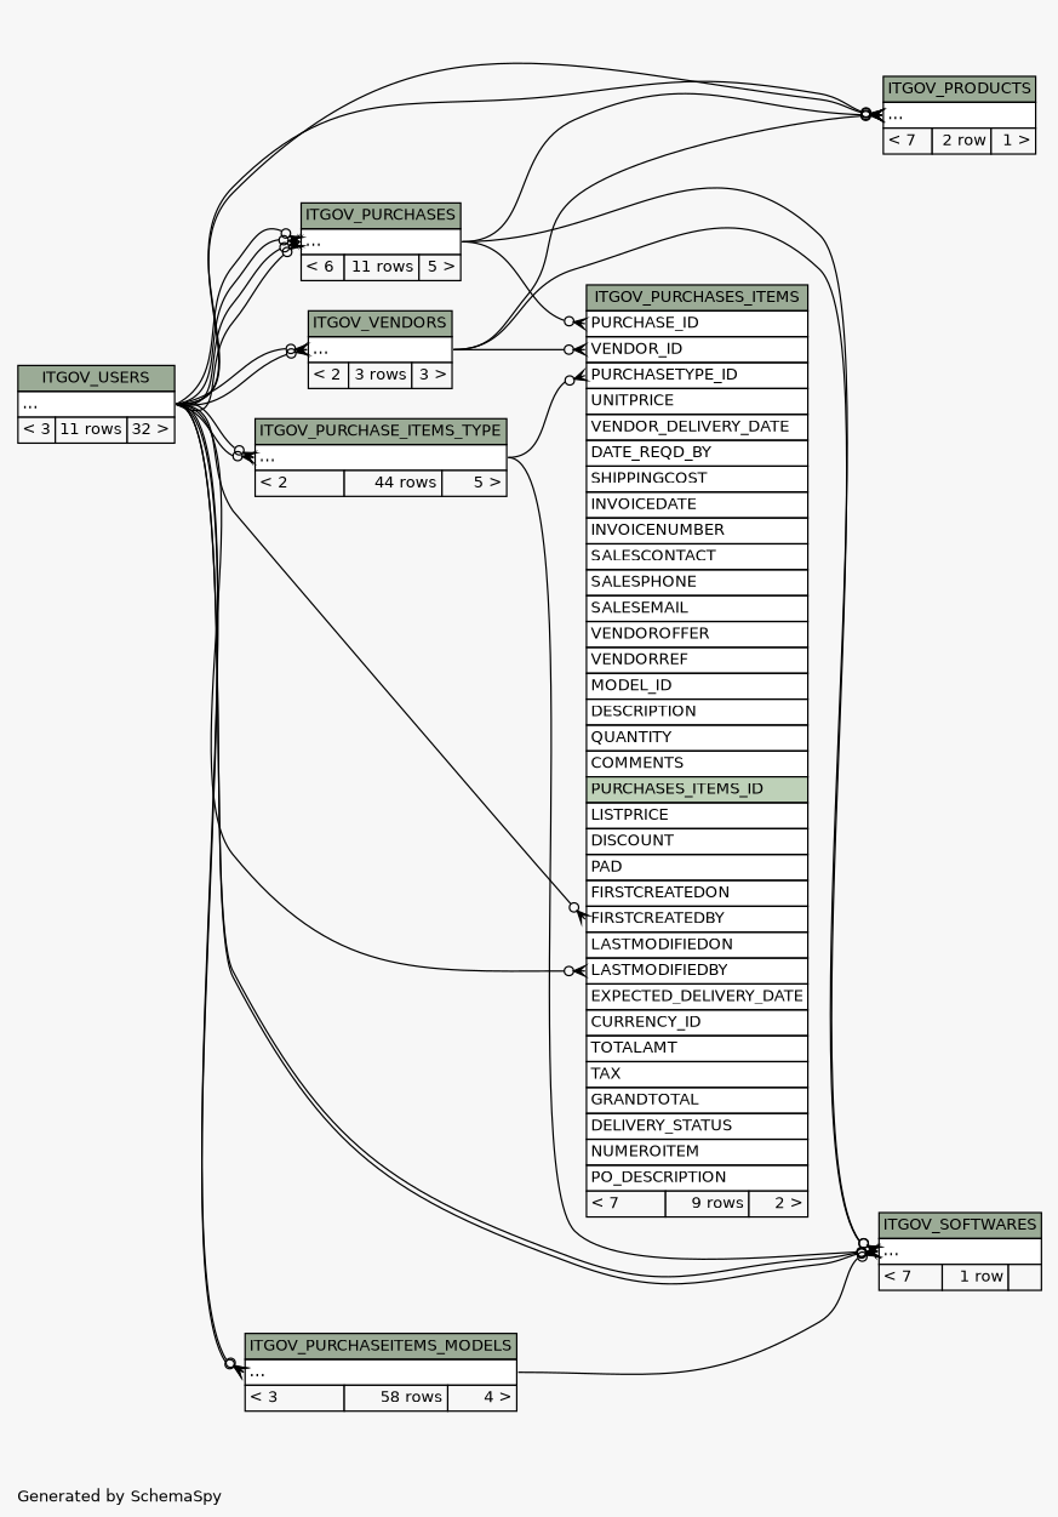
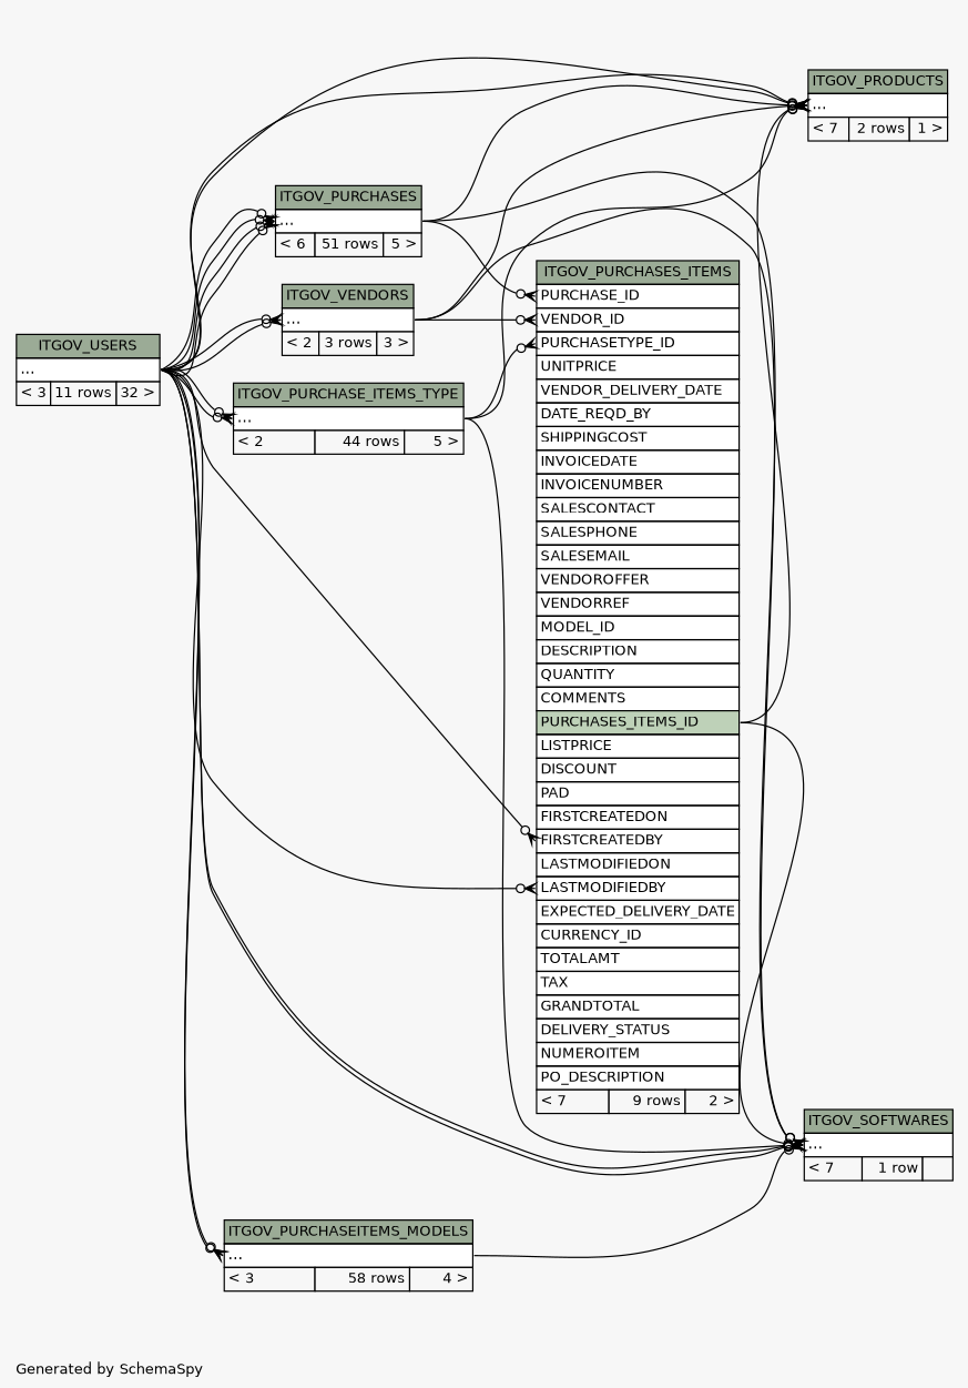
  digraph {
    bgcolor="#f7f7f7"
    fontname=Helvetica
    fontsize=11
    label="\nGenerated by SchemaSpy"
    labeljust=l
    nodesep=0.18
    rankdir=RL
    ranksep=0.46
    node [fontname=Helvetica fontsize=11 shape=plaintext]
    edge [arrowhead=none arrowsize=0.8 arrowtail=crowodot dir=back headport="elipses:e" tailport="elipses:w"]
-   n1 [label=<     <TABLE BORDER="0" CELLBORDER="1" CELLSPACING="0" BGCOLOR="#ffffff">       <TR><TD COLSPAN="3" BGCOLOR="#9bab96" ALIGN="CENTER">ITGOV_PRODUCTS</TD></TR>       <TR><TD PORT="elipses" COLSPAN="3" ALIGN="LEFT">...</TD></TR>       <TR><TD ALIGN="LEFT" BGCOLOR="#f7f7f7">&lt; 7</TD><TD ALIGN="RIGHT" BGCOLOR="#f7f7f7">2 row</TD><TD ALIGN="RIGHT" BGCOLOR="#f7f7f7">1 &gt;</TD></TR>     </TABLE>>]
+   n1 [label=<     <TABLE BORDER="0" CELLBORDER="1" CELLSPACING="0" BGCOLOR="#ffffff">       <TR><TD COLSPAN="3" BGCOLOR="#9bab96" ALIGN="CENTER">ITGOV_PRODUCTS</TD></TR>       <TR><TD PORT="elipses" COLSPAN="3" ALIGN="LEFT">...</TD></TR>       <TR><TD ALIGN="LEFT" BGCOLOR="#f7f7f7">&lt; 7</TD><TD ALIGN="RIGHT" BGCOLOR="#f7f7f7">2 rows</TD><TD ALIGN="RIGHT" BGCOLOR="#f7f7f7">1 &gt;</TD></TR>     </TABLE>>]
    n2 [label=<     <TABLE BORDER="0" CELLBORDER="1" CELLSPACING="0" BGCOLOR="#ffffff">       <TR><TD COLSPAN="3" BGCOLOR="#9bab96" ALIGN="CENTER">ITGOV_USERS</TD></TR>       <TR><TD PORT="elipses" COLSPAN="3" ALIGN="LEFT">...</TD></TR>       <TR><TD ALIGN="LEFT" BGCOLOR="#f7f7f7">&lt; 3</TD><TD ALIGN="RIGHT" BGCOLOR="#f7f7f7">11 rows</TD><TD ALIGN="RIGHT" BGCOLOR="#f7f7f7">32 &gt;</TD></TR>     </TABLE>>]
-   n3 [label=<     <TABLE BORDER="0" CELLBORDER="1" CELLSPACING="0" BGCOLOR="#ffffff">       <TR><TD COLSPAN="3" BGCOLOR="#9bab96" ALIGN="CENTER">ITGOV_PURCHASES</TD></TR>       <TR><TD PORT="elipses" COLSPAN="3" ALIGN="LEFT">...</TD></TR>       <TR><TD ALIGN="LEFT" BGCOLOR="#f7f7f7">&lt; 6</TD><TD ALIGN="RIGHT" BGCOLOR="#f7f7f7">11 rows</TD><TD ALIGN="RIGHT" BGCOLOR="#f7f7f7">5 &gt;</TD></TR>     </TABLE>>]
+   n3 [label=<     <TABLE BORDER="0" CELLBORDER="1" CELLSPACING="0" BGCOLOR="#ffffff">       <TR><TD COLSPAN="3" BGCOLOR="#9bab96" ALIGN="CENTER">ITGOV_PURCHASES</TD></TR>       <TR><TD PORT="elipses" COLSPAN="3" ALIGN="LEFT">...</TD></TR>       <TR><TD ALIGN="LEFT" BGCOLOR="#f7f7f7">&lt; 6</TD><TD ALIGN="RIGHT" BGCOLOR="#f7f7f7">51 rows</TD><TD ALIGN="RIGHT" BGCOLOR="#f7f7f7">5 &gt;</TD></TR>     </TABLE>>]
    n4 [label=<     <TABLE BORDER="0" CELLBORDER="1" CELLSPACING="0" BGCOLOR="#ffffff">       <TR><TD COLSPAN="3" BGCOLOR="#9bab96" ALIGN="CENTER">ITGOV_PURCHASES_ITEMS</TD></TR>       <TR><TD PORT="PURCHASE_ID" COLSPAN="3" ALIGN="LEFT">PURCHASE_ID</TD></TR>       <TR><TD PORT="VENDOR_ID" COLSPAN="3" ALIGN="LEFT">VENDOR_ID</TD></TR>       <TR><TD PORT="PURCHASETYPE_ID" COLSPAN="3" ALIGN="LEFT">PURCHASETYPE_ID</TD></TR>       <TR><TD PORT="UNITPRICE" COLSPAN="3" ALIGN="LEFT">UNITPRICE</TD></TR>       <TR><TD PORT="VENDOR_DELIVERY_DATE" COLSPAN="3" ALIGN="LEFT">VENDOR_DELIVERY_DATE</TD></TR>       <TR><TD PORT="DATE_REQD_BY" COLSPAN="3" ALIGN="LEFT">DATE_REQD_BY</TD></TR>       <TR><TD PORT="SHIPPINGCOST" COLSPAN="3" ALIGN="LEFT">SHIPPINGCOST</TD></TR>       <TR><TD PORT="INVOICEDATE" COLSPAN="3" ALIGN="LEFT">INVOICEDATE</TD></TR>       <TR><TD PORT="INVOICENUMBER" COLSPAN="3" ALIGN="LEFT">INVOICENUMBER</TD></TR>       <TR><TD PORT="SALESCONTACT" COLSPAN="3" ALIGN="LEFT">SALESCONTACT</TD></TR>       <TR><TD PORT="SALESPHONE" COLSPAN="3" ALIGN="LEFT">SALESPHONE</TD></TR>       <TR><TD PORT="SALESEMAIL" COLSPAN="3" ALIGN="LEFT">SALESEMAIL</TD></TR>       <TR><TD PORT="VENDOROFFER" COLSPAN="3" ALIGN="LEFT">VENDOROFFER</TD></TR>       <TR><TD PORT="VENDORREF" COLSPAN="3" ALIGN="LEFT">VENDORREF</TD></TR>       <TR><TD PORT="MODEL_ID" COLSPAN="3" ALIGN="LEFT">MODEL_ID</TD></TR>       <TR><TD PORT="DESCRIPTION" COLSPAN="3" ALIGN="LEFT">DESCRIPTION</TD></TR>       <TR><TD PORT="QUANTITY" COLSPAN="3" ALIGN="LEFT">QUANTITY</TD></TR>       <TR><TD PORT="COMMENTS" COLSPAN="3" ALIGN="LEFT">COMMENTS</TD></TR>       <TR><TD PORT="PURCHASES_ITEMS_ID" COLSPAN="3" BGCOLOR="#bed1b8" ALIGN="LEFT">PURCHASES_ITEMS_ID</TD></TR>       <TR><TD PORT="LISTPRICE" COLSPAN="3" ALIGN="LEFT">LISTPRICE</TD></TR>       <TR><TD PORT="DISCOUNT" COLSPAN="3" ALIGN="LEFT">DISCOUNT</TD></TR>       <TR><TD PORT="PAD" COLSPAN="3" ALIGN="LEFT">PAD</TD></TR>       <TR><TD PORT="FIRSTCREATEDON" COLSPAN="3" ALIGN="LEFT">FIRSTCREATEDON</TD></TR>       <TR><TD PORT="FIRSTCREATEDBY" COLSPAN="3" ALIGN="LEFT">FIRSTCREATEDBY</TD></TR>       <TR><TD PORT="LASTMODIFIEDON" COLSPAN="3" ALIGN="LEFT">LASTMODIFIEDON</TD></TR>       <TR><TD PORT="LASTMODIFIEDBY" COLSPAN="3" ALIGN="LEFT">LASTMODIFIEDBY</TD></TR>       <TR><TD PORT="EXPECTED_DELIVERY_DATE" COLSPAN="3" ALIGN="LEFT">EXPECTED_DELIVERY_DATE</TD></TR>       <TR><TD PORT="CURRENCY_ID" COLSPAN="3" ALIGN="LEFT">CURRENCY_ID</TD></TR>       <TR><TD PORT="TOTALAMT" COLSPAN="3" ALIGN="LEFT">TOTALAMT</TD></TR>       <TR><TD PORT="TAX" COLSPAN="3" ALIGN="LEFT">TAX</TD></TR>       <TR><TD PORT="GRANDTOTAL" COLSPAN="3" ALIGN="LEFT">GRANDTOTAL</TD></TR>       <TR><TD PORT="DELIVERY_STATUS" COLSPAN="3" ALIGN="LEFT">DELIVERY_STATUS</TD></TR>       <TR><TD PORT="NUMEROITEM" COLSPAN="3" ALIGN="LEFT">NUMEROITEM</TD></TR>       <TR><TD PORT="PO_DESCRIPTION" COLSPAN="3" ALIGN="LEFT">PO_DESCRIPTION</TD></TR>       <TR><TD ALIGN="LEFT" BGCOLOR="#f7f7f7">&lt; 7</TD><TD ALIGN="RIGHT" BGCOLOR="#f7f7f7">9 rows</TD><TD ALIGN="RIGHT" BGCOLOR="#f7f7f7">2 &gt;</TD></TR>     </TABLE>>]
    n5 [label=<     <TABLE BORDER="0" CELLBORDER="1" CELLSPACING="0" BGCOLOR="#ffffff">       <TR><TD COLSPAN="3" BGCOLOR="#9bab96" ALIGN="CENTER">ITGOV_PURCHASE_ITEMS_TYPE</TD></TR>       <TR><TD PORT="elipses" COLSPAN="3" ALIGN="LEFT">...</TD></TR>       <TR><TD ALIGN="LEFT" BGCOLOR="#f7f7f7">&lt; 2</TD><TD ALIGN="RIGHT" BGCOLOR="#f7f7f7">44 rows</TD><TD ALIGN="RIGHT" BGCOLOR="#f7f7f7">5 &gt;</TD></TR>     </TABLE>>]
    n6 [label=<     <TABLE BORDER="0" CELLBORDER="1" CELLSPACING="0" BGCOLOR="#ffffff">       <TR><TD COLSPAN="3" BGCOLOR="#9bab96" ALIGN="CENTER">ITGOV_VENDORS</TD></TR>       <TR><TD PORT="elipses" COLSPAN="3" ALIGN="LEFT">...</TD></TR>       <TR><TD ALIGN="LEFT" BGCOLOR="#f7f7f7">&lt; 2</TD><TD ALIGN="RIGHT" BGCOLOR="#f7f7f7">3 rows</TD><TD ALIGN="RIGHT" BGCOLOR="#f7f7f7">3 &gt;</TD></TR>     </TABLE>>]
    n7 [label=<     <TABLE BORDER="0" CELLBORDER="1" CELLSPACING="0" BGCOLOR="#ffffff">       <TR><TD COLSPAN="3" BGCOLOR="#9bab96" ALIGN="CENTER">ITGOV_PURCHASEITEMS_MODELS</TD></TR>       <TR><TD PORT="elipses" COLSPAN="3" ALIGN="LEFT">...</TD></TR>       <TR><TD ALIGN="LEFT" BGCOLOR="#f7f7f7">&lt; 3</TD><TD ALIGN="RIGHT" BGCOLOR="#f7f7f7">58 rows</TD><TD ALIGN="RIGHT" BGCOLOR="#f7f7f7">4 &gt;</TD></TR>     </TABLE>>]
    n8 [label=<     <TABLE BORDER="0" CELLBORDER="1" CELLSPACING="0" BGCOLOR="#ffffff">       <TR><TD COLSPAN="3" BGCOLOR="#9bab96" ALIGN="CENTER">ITGOV_SOFTWARES</TD></TR>       <TR><TD PORT="elipses" COLSPAN="3" ALIGN="LEFT">...</TD></TR>       <TR><TD ALIGN="LEFT" BGCOLOR="#f7f7f7">&lt; 7</TD><TD ALIGN="RIGHT" BGCOLOR="#f7f7f7">1 row</TD><TD ALIGN="RIGHT" BGCOLOR="#f7f7f7">  </TD></TR>     </TABLE>>]
    n1 -> n2
    n1 -> n2
    n1 -> n3
+   n1 -> n4 [headport="PURCHASES_ITEMS_ID:e"]
+   n1 -> n5
    n1 -> n6
    n3 -> n2
    n3 -> n2
    n3 -> n2
    n3 -> n2
    n4 -> n2 [tailport="FIRSTCREATEDBY:w"]
    n4 -> n2 [tailport="LASTMODIFIEDBY:w"]
    n4 -> n3 [tailport="PURCHASE_ID:w"]
    n4 -> n5 [tailport="PURCHASETYPE_ID:w"]
    n4 -> n6 [tailport="VENDOR_ID:w"]
    n5 -> n2
    n5 -> n2
    n6 -> n2
    n6 -> n2
    n7 -> n2
    n7 -> n2
    n8 -> n2
    n8 -> n2
    n8 -> n3
+   n8 -> n4 [headport="PURCHASES_ITEMS_ID:e"]
    n8 -> n5
    n8 -> n6
    n8 -> n7
  }
